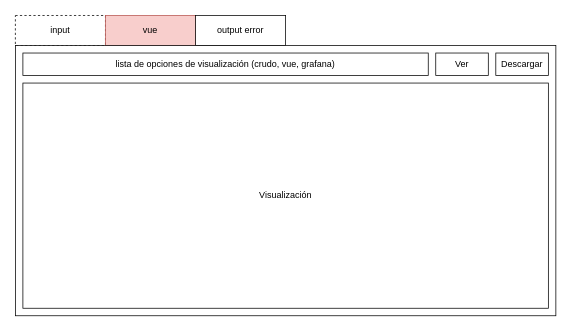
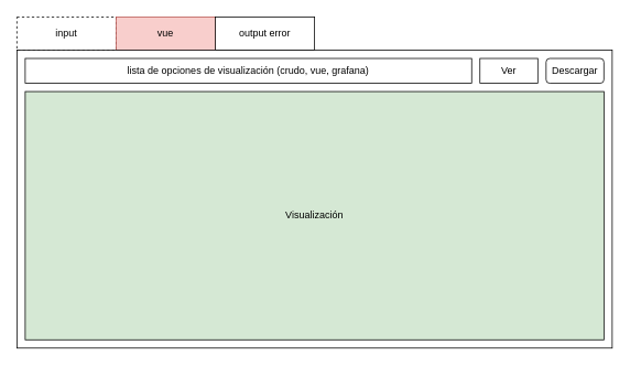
  <mxCell id="0" />
  <mxCell id="1" parent="0" />
  <mxCell id="2" value="input" style="rounded=0;whiteSpace=wrap;html=1;dashed=1;" vertex="1" parent="1"><mxGeometry x="20" y="20" width="120" height="40" as="geometry" /></mxCell>
  <mxCell id="3" value="vue" style="rounded=0;whiteSpace=wrap;html=1;fillColor=#f8cecc;strokeColor=#b85450;" vertex="1" parent="1"><mxGeometry x="140" y="20" width="120" height="40" as="geometry" /></mxCell>
  <mxCell id="4" value="output error" style="rounded=0;whiteSpace=wrap;html=1;" vertex="1" parent="1"><mxGeometry x="260" y="20" width="120" height="40" as="geometry" /></mxCell>
  <mxCell id="5" value="" style="rounded=0;whiteSpace=wrap;html=1;" vertex="1" parent="1"><mxGeometry x="20" y="60" width="720" height="360" as="geometry" /></mxCell>
  <mxCell id="6" value="lista de opciones de visualización (crudo, vue, grafana)" style="rounded=0;whiteSpace=wrap;html=1;" vertex="1" parent="1"><mxGeometry x="30" y="70" width="540" height="30" as="geometry" /></mxCell>
- <mxCell id="7" value="Visualización" style="rounded=0;whiteSpace=wrap;html=1;" vertex="1" parent="1"><mxGeometry x="30" y="110" width="700" height="300" as="geometry" /></mxCell>
+ <mxCell id="7" value="Visualización" style="rounded=0;whiteSpace=wrap;html=1;fillColor=#d5e8d4;" vertex="1" parent="1"><mxGeometry x="30" y="110" width="700" height="300" as="geometry" /></mxCell>
  <mxCell id="8" value="Ver" style="rounded=0;whiteSpace=wrap;html=1;" vertex="1" parent="1"><mxGeometry x="580" y="70" width="70" height="30" as="geometry" /></mxCell>
- <mxCell id="9" value="Descargar" style="rounded=0;whiteSpace=wrap;html=1;" vertex="1" parent="1"><mxGeometry x="660" y="70" width="70" height="30" as="geometry" /></mxCell>
+ <mxCell id="9" value="Descargar" style="whiteSpace=wrap;html=1;rounded=1;" vertex="1" parent="1"><mxGeometry x="660" y="70" width="70" height="30" as="geometry" /></mxCell>
